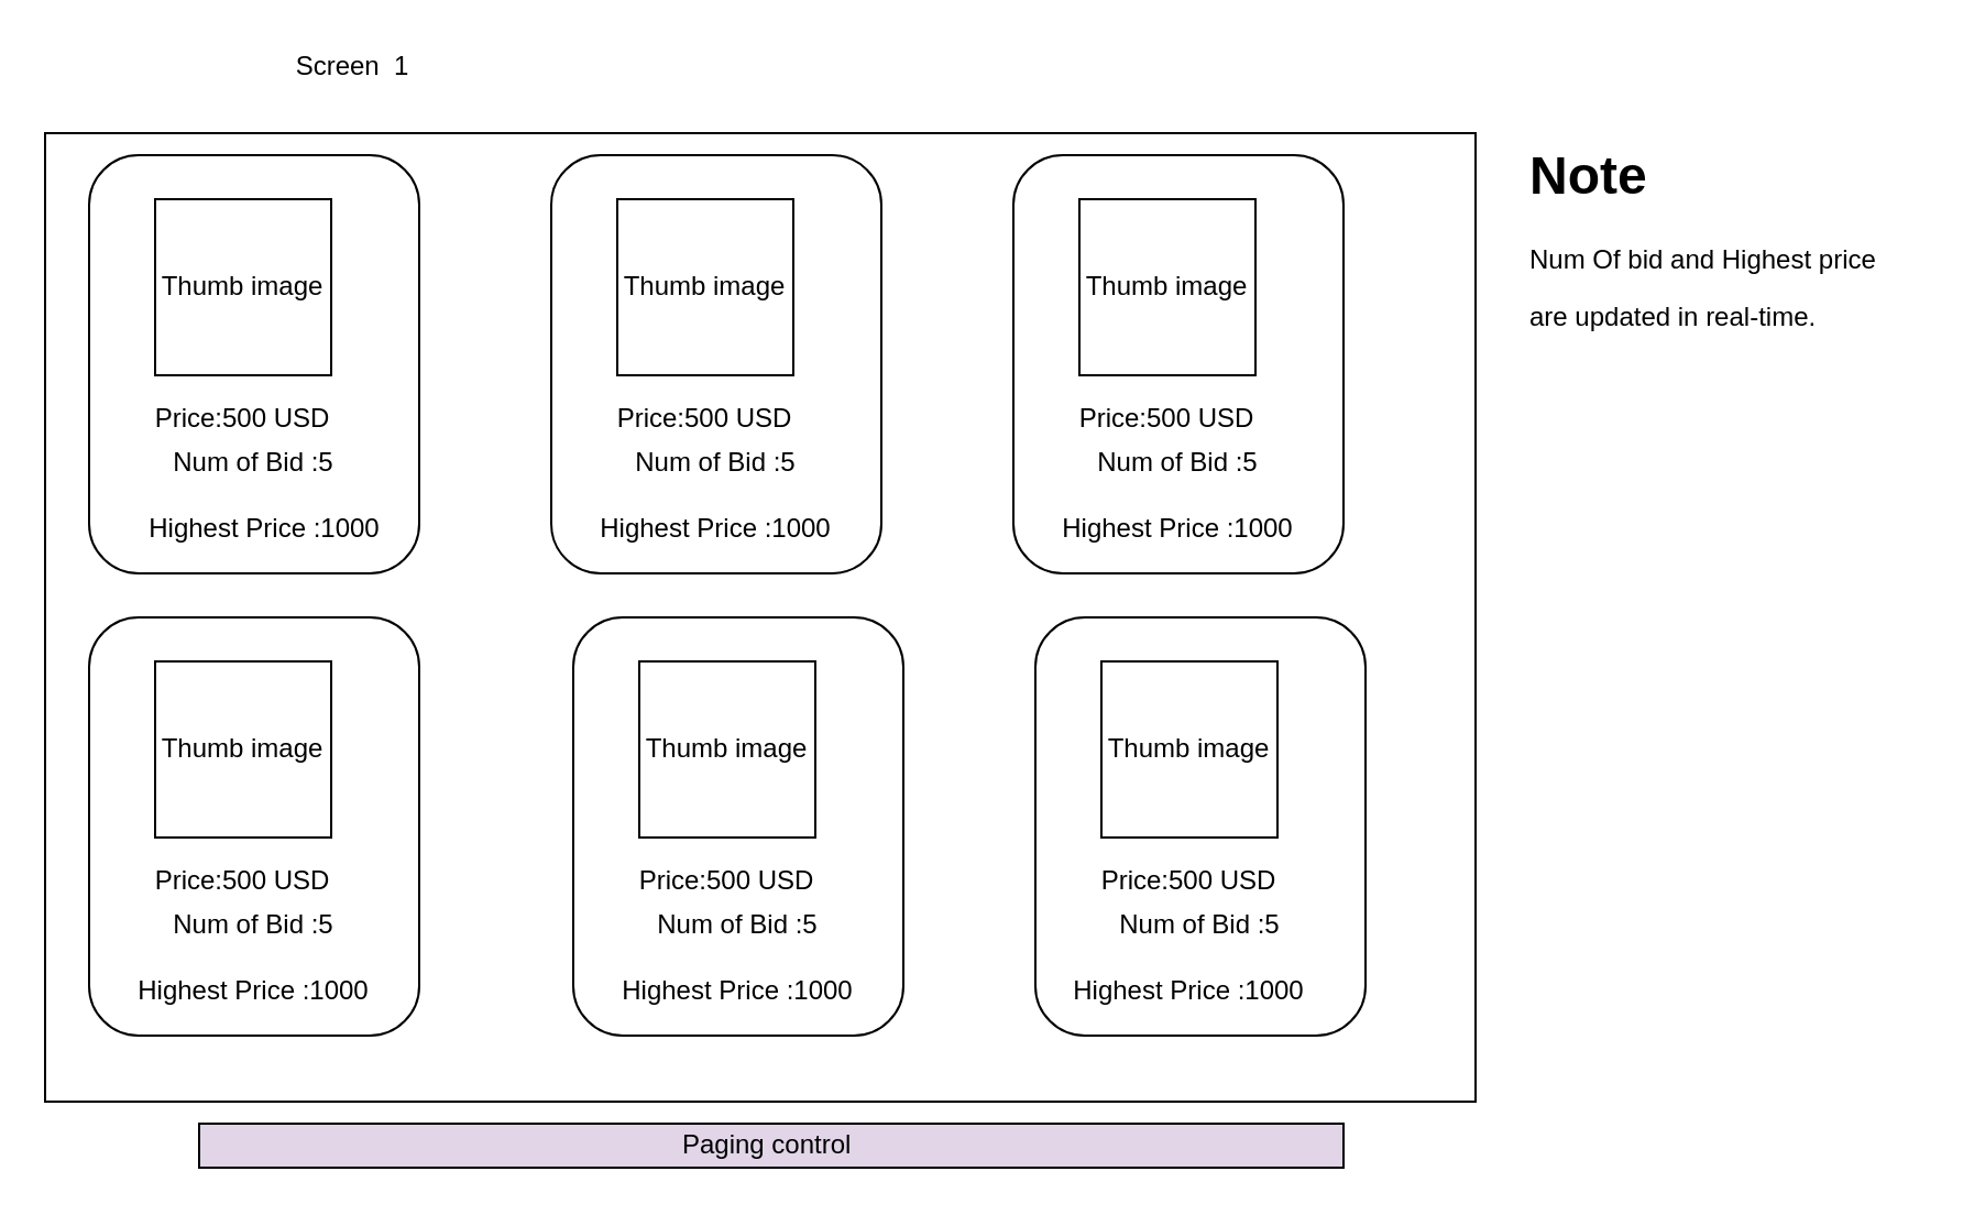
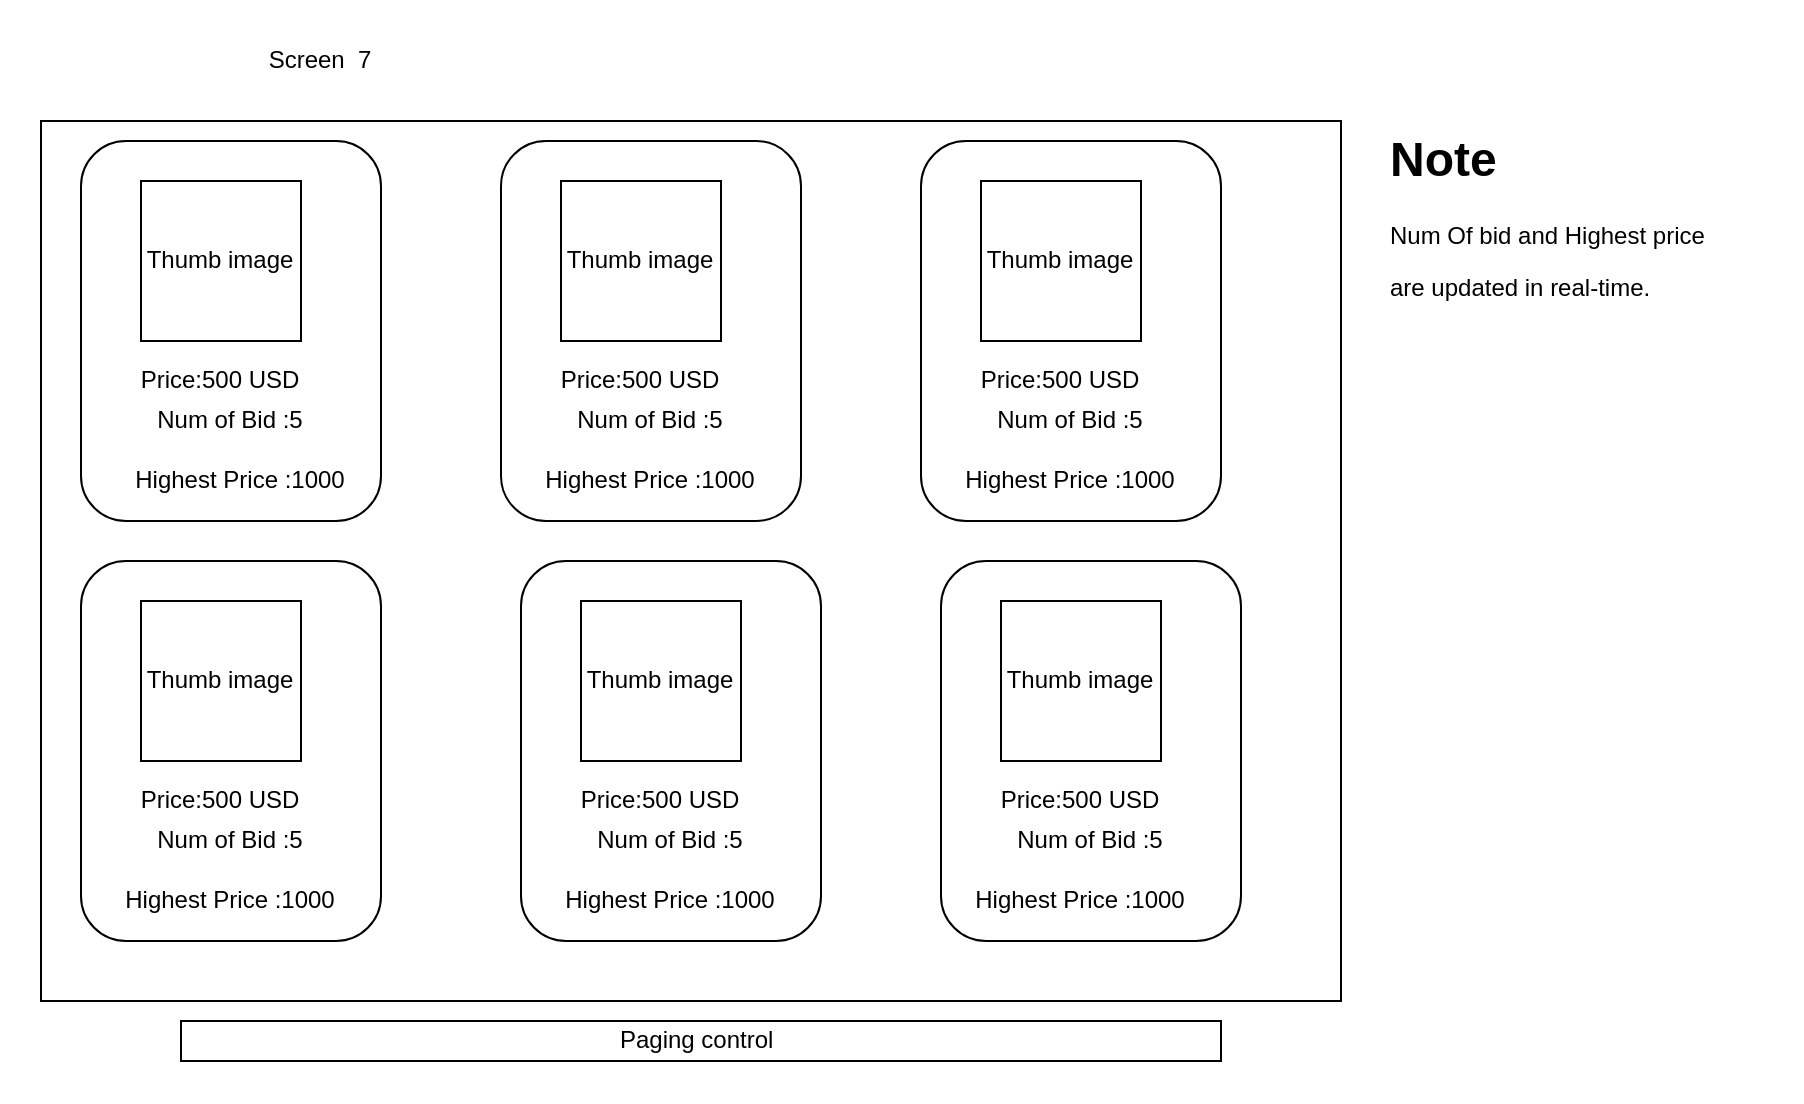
  <mxCell id="0" />
  <mxCell id="1" parent="0" />
  <mxCell id="2" value="" style="whiteSpace=wrap;html=1;aspect=fixed;" vertex="1" parent="1"><mxGeometry x="90" y="100" width="180" height="180" as="geometry" /></mxCell>
  <mxCell id="3" value="" style="rounded=0;whiteSpace=wrap;html=1;" vertex="1" parent="1"><mxGeometry x="20" y="60" width="650" height="440" as="geometry" /></mxCell>
  <mxCell id="4" style="edgeStyle=orthogonalEdgeStyle;rounded=0;orthogonalLoop=1;jettySize=auto;html=1;exitX=0.5;exitY=1;exitDx=0;exitDy=0;" edge="1" parent="1" source="8" target="8"><mxGeometry relative="1" as="geometry" /></mxCell>
  <mxCell id="5" style="edgeStyle=orthogonalEdgeStyle;rounded=0;orthogonalLoop=1;jettySize=auto;html=1;exitX=0.5;exitY=1;exitDx=0;exitDy=0;" edge="1" parent="1" source="9" target="9"><mxGeometry relative="1" as="geometry" /></mxCell>
  <mxCell id="6" value="" style="rounded=1;whiteSpace=wrap;html=1;" vertex="1" parent="1"><mxGeometry x="40" y="70" width="150" height="190" as="geometry" /></mxCell>
  <mxCell id="7" value="Thumb image" style="whiteSpace=wrap;html=1;aspect=fixed;" vertex="1" parent="1"><mxGeometry x="70" y="90" width="80" height="80" as="geometry" /></mxCell>
  <mxCell id="8" value="Price:500 USD" style="text;html=1;strokeColor=none;fillColor=none;align=center;verticalAlign=middle;whiteSpace=wrap;rounded=0;" vertex="1" parent="1"><mxGeometry x="65" y="180" width="90" height="20" as="geometry" /></mxCell>
  <mxCell id="9" value="Num of Bid :5" style="text;html=1;strokeColor=none;fillColor=none;align=center;verticalAlign=middle;whiteSpace=wrap;rounded=0;" vertex="1" parent="1"><mxGeometry x="70" y="200" width="90" height="20" as="geometry" /></mxCell>
  <mxCell id="10" value="Highest Price :1000" style="text;html=1;strokeColor=none;fillColor=none;align=center;verticalAlign=middle;whiteSpace=wrap;rounded=0;" vertex="1" parent="1"><mxGeometry x="60" y="230" width="120" height="20" as="geometry" /></mxCell>
  <mxCell id="11" value="" style="rounded=1;whiteSpace=wrap;html=1;" vertex="1" parent="1"><mxGeometry x="250" y="70" width="150" height="190" as="geometry" /></mxCell>
  <mxCell id="12" value="Thumb image" style="whiteSpace=wrap;html=1;aspect=fixed;" vertex="1" parent="1"><mxGeometry x="280" y="90" width="80" height="80" as="geometry" /></mxCell>
  <mxCell id="13" value="Price:500 USD" style="text;html=1;strokeColor=none;fillColor=none;align=center;verticalAlign=middle;whiteSpace=wrap;rounded=0;" vertex="1" parent="1"><mxGeometry x="275" y="180" width="90" height="20" as="geometry" /></mxCell>
  <mxCell id="14" value="Num of Bid :5" style="text;html=1;strokeColor=none;fillColor=none;align=center;verticalAlign=middle;whiteSpace=wrap;rounded=0;" vertex="1" parent="1"><mxGeometry x="280" y="200" width="90" height="20" as="geometry" /></mxCell>
  <mxCell id="15" value="" style="rounded=1;whiteSpace=wrap;html=1;" vertex="1" parent="1"><mxGeometry x="460" y="70" width="150" height="190" as="geometry" /></mxCell>
  <mxCell id="16" value="Thumb image" style="whiteSpace=wrap;html=1;aspect=fixed;" vertex="1" parent="1"><mxGeometry x="490" y="90" width="80" height="80" as="geometry" /></mxCell>
  <mxCell id="17" value="Price:500 USD" style="text;html=1;strokeColor=none;fillColor=none;align=center;verticalAlign=middle;whiteSpace=wrap;rounded=0;" vertex="1" parent="1"><mxGeometry x="485" y="180" width="90" height="20" as="geometry" /></mxCell>
  <mxCell id="18" value="Num of Bid :5" style="text;html=1;strokeColor=none;fillColor=none;align=center;verticalAlign=middle;whiteSpace=wrap;rounded=0;" vertex="1" parent="1"><mxGeometry x="490" y="200" width="90" height="20" as="geometry" /></mxCell>
  <mxCell id="19" value="" style="rounded=1;whiteSpace=wrap;html=1;" vertex="1" parent="1"><mxGeometry x="40" y="280" width="150" height="190" as="geometry" /></mxCell>
  <mxCell id="20" value="Thumb image" style="whiteSpace=wrap;html=1;aspect=fixed;" vertex="1" parent="1"><mxGeometry x="70" y="300" width="80" height="80" as="geometry" /></mxCell>
  <mxCell id="21" value="Price:500 USD" style="text;html=1;strokeColor=none;fillColor=none;align=center;verticalAlign=middle;whiteSpace=wrap;rounded=0;" vertex="1" parent="1"><mxGeometry x="65" y="390" width="90" height="20" as="geometry" /></mxCell>
  <mxCell id="22" value="Num of Bid :5" style="text;html=1;strokeColor=none;fillColor=none;align=center;verticalAlign=middle;whiteSpace=wrap;rounded=0;" vertex="1" parent="1"><mxGeometry x="70" y="410" width="90" height="20" as="geometry" /></mxCell>
  <mxCell id="23" value="" style="rounded=1;whiteSpace=wrap;html=1;" vertex="1" parent="1"><mxGeometry x="260" y="280" width="150" height="190" as="geometry" /></mxCell>
  <mxCell id="24" value="Thumb image" style="whiteSpace=wrap;html=1;aspect=fixed;" vertex="1" parent="1"><mxGeometry x="290" y="300" width="80" height="80" as="geometry" /></mxCell>
  <mxCell id="25" value="Price:500 USD" style="text;html=1;strokeColor=none;fillColor=none;align=center;verticalAlign=middle;whiteSpace=wrap;rounded=0;" vertex="1" parent="1"><mxGeometry x="285" y="390" width="90" height="20" as="geometry" /></mxCell>
  <mxCell id="26" value="Num of Bid :5" style="text;html=1;strokeColor=none;fillColor=none;align=center;verticalAlign=middle;whiteSpace=wrap;rounded=0;" vertex="1" parent="1"><mxGeometry x="290" y="410" width="90" height="20" as="geometry" /></mxCell>
  <mxCell id="27" value="" style="rounded=1;whiteSpace=wrap;html=1;" vertex="1" parent="1"><mxGeometry x="470" y="280" width="150" height="190" as="geometry" /></mxCell>
  <mxCell id="28" value="Thumb image" style="whiteSpace=wrap;html=1;aspect=fixed;" vertex="1" parent="1"><mxGeometry x="500" y="300" width="80" height="80" as="geometry" /></mxCell>
  <mxCell id="29" value="Price:500 USD" style="text;html=1;strokeColor=none;fillColor=none;align=center;verticalAlign=middle;whiteSpace=wrap;rounded=0;" vertex="1" parent="1"><mxGeometry x="495" y="390" width="90" height="20" as="geometry" /></mxCell>
  <mxCell id="30" value="Num of Bid :5" style="text;html=1;strokeColor=none;fillColor=none;align=center;verticalAlign=middle;whiteSpace=wrap;rounded=0;" vertex="1" parent="1"><mxGeometry x="500" y="410" width="90" height="20" as="geometry" /></mxCell>
- <mxCell id="31" value="Paging control&amp;nbsp;" style="rounded=0;whiteSpace=wrap;html=1;fillColor=#e1d5e7;" vertex="1" parent="1"><mxGeometry x="90" y="510" width="520" height="20" as="geometry" /></mxCell>
- <mxCell id="32" value="Screen&amp;nbsp; 1" style="text;html=1;strokeColor=none;fillColor=none;align=center;verticalAlign=middle;whiteSpace=wrap;rounded=0;" vertex="1" parent="1"><mxGeometry x="120" y="20" width="80" height="20" as="geometry" /></mxCell>
+ <mxCell id="31" value="Paging control&amp;nbsp;" style="rounded=0;whiteSpace=wrap;html=1;" vertex="1" parent="1"><mxGeometry x="90" y="510" width="520" height="20" as="geometry" /></mxCell>
+ <mxCell id="32" value="Screen&amp;nbsp; 7" style="text;html=1;strokeColor=none;fillColor=none;align=center;verticalAlign=middle;whiteSpace=wrap;rounded=0;" vertex="1" parent="1"><mxGeometry x="120" y="20" width="80" height="20" as="geometry" /></mxCell>
  <mxCell id="33" value="&lt;h1&gt;Note&lt;/h1&gt;&lt;p&gt;Num Of bid and Highest price&amp;nbsp;&lt;/p&gt;&lt;p&gt;are updated in real-time.&lt;/p&gt;" style="text;html=1;strokeColor=none;fillColor=none;spacing=5;spacingTop=-20;whiteSpace=wrap;overflow=hidden;rounded=0;" vertex="1" parent="1"><mxGeometry x="690" y="60" width="190" height="120" as="geometry" /></mxCell>
  <mxCell id="34" value="Highest Price :1000" style="text;html=1;strokeColor=none;fillColor=none;align=center;verticalAlign=middle;whiteSpace=wrap;rounded=0;" vertex="1" parent="1"><mxGeometry x="265" y="230" width="120" height="20" as="geometry" /></mxCell>
  <mxCell id="35" value="Highest Price :1000" style="text;html=1;strokeColor=none;fillColor=none;align=center;verticalAlign=middle;whiteSpace=wrap;rounded=0;" vertex="1" parent="1"><mxGeometry x="475" y="230" width="120" height="20" as="geometry" /></mxCell>
  <mxCell id="36" value="Highest Price :1000" style="text;html=1;strokeColor=none;fillColor=none;align=center;verticalAlign=middle;whiteSpace=wrap;rounded=0;" vertex="1" parent="1"><mxGeometry x="55" y="440" width="120" height="20" as="geometry" /></mxCell>
  <mxCell id="37" value="Highest Price :1000" style="text;html=1;strokeColor=none;fillColor=none;align=center;verticalAlign=middle;whiteSpace=wrap;rounded=0;" vertex="1" parent="1"><mxGeometry x="275" y="440" width="120" height="20" as="geometry" /></mxCell>
  <mxCell id="38" value="Highest Price :1000" style="text;html=1;strokeColor=none;fillColor=none;align=center;verticalAlign=middle;whiteSpace=wrap;rounded=0;" vertex="1" parent="1"><mxGeometry x="480" y="440" width="120" height="20" as="geometry" /></mxCell>
